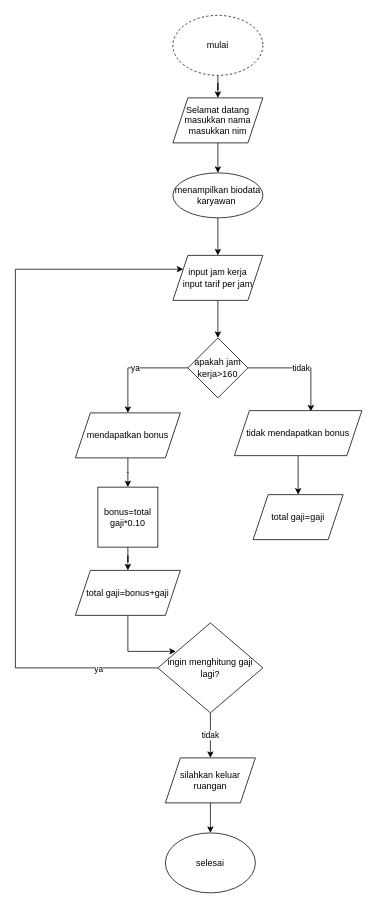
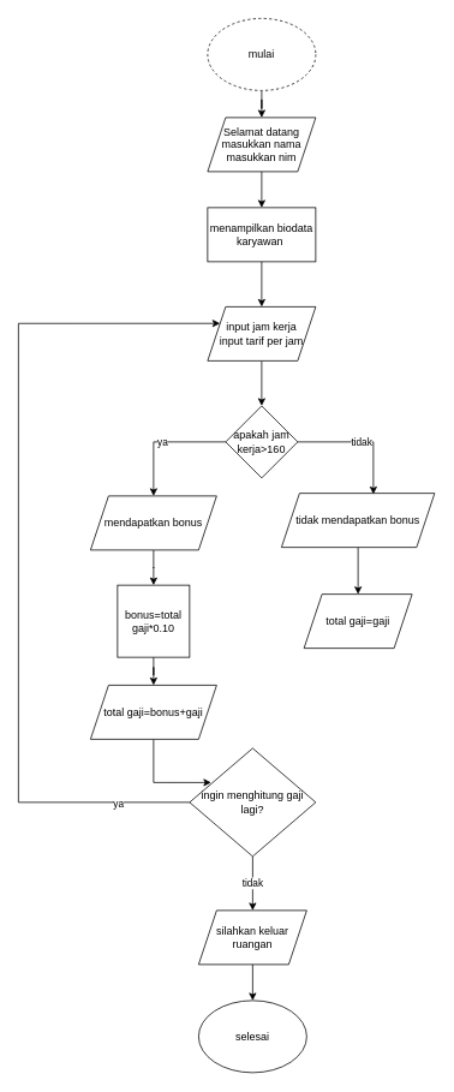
  <mxCell id="0" />
  <mxCell id="1" parent="0" />
  <mxCell id="2" value="" style="edgeStyle=orthogonalEdgeStyle;rounded=0;orthogonalLoop=1;jettySize=auto;html=1;" edge="1" parent="1" source="3" target="5"><mxGeometry relative="1" as="geometry" /></mxCell>
  <mxCell id="3" value="mulai" style="ellipse;whiteSpace=wrap;html=1;dashed=1;" vertex="1" parent="1"><mxGeometry x="230" y="20" width="120" height="80" as="geometry" /></mxCell>
  <mxCell id="4" value="" style="edgeStyle=orthogonalEdgeStyle;rounded=0;orthogonalLoop=1;jettySize=auto;html=1;" edge="1" parent="1" source="5" target="7"><mxGeometry relative="1" as="geometry" /></mxCell>
  <mxCell id="5" value="&lt;div&gt;Selamat datang&lt;/div&gt;masukkan nama&lt;div&gt;masukkan nim&lt;/div&gt;" style="shape=parallelogram;perimeter=parallelogramPerimeter;whiteSpace=wrap;html=1;fixedSize=1;" vertex="1" parent="1"><mxGeometry x="230" y="130" width="120" height="60" as="geometry" /></mxCell>
  <mxCell id="6" value="" style="edgeStyle=orthogonalEdgeStyle;rounded=0;orthogonalLoop=1;jettySize=auto;html=1;" edge="1" parent="1" source="7" target="9"><mxGeometry relative="1" as="geometry" /></mxCell>
- <mxCell id="7" value="menampilkan biodata karyawan&amp;nbsp;" style="ellipse;whiteSpace=wrap;html=1;" vertex="1" parent="1"><mxGeometry x="230" y="230" width="120" height="60" as="geometry" /></mxCell>
+ <mxCell id="7" value="menampilkan biodata karyawan&amp;nbsp;" style="rounded=0;whiteSpace=wrap;html=1;" vertex="1" parent="1"><mxGeometry x="230" y="230" width="120" height="60" as="geometry" /></mxCell>
  <mxCell id="8" value="" style="edgeStyle=orthogonalEdgeStyle;rounded=0;orthogonalLoop=1;jettySize=auto;html=1;" edge="1" parent="1" source="9" target="12"><mxGeometry relative="1" as="geometry" /></mxCell>
  <mxCell id="9" value="input jam kerja&lt;div&gt;input tarif per jam&lt;/div&gt;" style="shape=parallelogram;perimeter=parallelogramPerimeter;whiteSpace=wrap;html=1;fixedSize=1;" vertex="1" parent="1"><mxGeometry x="230" y="340" width="120" height="60" as="geometry" /></mxCell>
  <mxCell id="10" value="ya" style="edgeStyle=orthogonalEdgeStyle;rounded=0;orthogonalLoop=1;jettySize=auto;html=1;entryX=0.5;entryY=0;entryDx=0;entryDy=0;" edge="1" parent="1" source="12" target="14"><mxGeometry relative="1" as="geometry"><mxPoint x="170" y="540" as="targetPoint" /></mxGeometry></mxCell>
  <mxCell id="11" value="tidak" style="edgeStyle=orthogonalEdgeStyle;rounded=0;orthogonalLoop=1;jettySize=auto;html=1;entryX=0.6;entryY=0.017;entryDx=0;entryDy=0;entryPerimeter=0;" edge="1" parent="1" source="12" target="16"><mxGeometry relative="1" as="geometry"><mxPoint x="390" y="490" as="targetPoint" /><Array as="points"><mxPoint x="414" y="490" /></Array></mxGeometry></mxCell>
  <mxCell id="12" value="apakah jam kerja&amp;gt;160" style="rhombus;whiteSpace=wrap;html=1;" vertex="1" parent="1"><mxGeometry x="250" y="450" width="80" height="80" as="geometry" /></mxCell>
  <mxCell id="13" value="" style="edgeStyle=orthogonalEdgeStyle;rounded=0;orthogonalLoop=1;jettySize=auto;html=1;" edge="1" parent="1" source="14" target="19"><mxGeometry relative="1" as="geometry" /></mxCell>
  <mxCell id="14" value="mendapatkan bonus" style="shape=parallelogram;perimeter=parallelogramPerimeter;whiteSpace=wrap;html=1;fixedSize=1;" vertex="1" parent="1"><mxGeometry x="100" y="550" width="140" height="60" as="geometry" /></mxCell>
  <mxCell id="15" value="" style="edgeStyle=orthogonalEdgeStyle;rounded=0;orthogonalLoop=1;jettySize=auto;html=1;" edge="1" parent="1" source="16" target="17"><mxGeometry relative="1" as="geometry" /></mxCell>
  <mxCell id="16" value="tidak mendapatkan bonus" style="shape=parallelogram;perimeter=parallelogramPerimeter;whiteSpace=wrap;html=1;fixedSize=1;" vertex="1" parent="1"><mxGeometry x="312" y="547" width="170" height="60" as="geometry" /></mxCell>
  <mxCell id="17" value="total gaji=gaji" style="shape=parallelogram;perimeter=parallelogramPerimeter;whiteSpace=wrap;html=1;fixedSize=1;" vertex="1" parent="1"><mxGeometry x="337" y="659" width="120" height="60" as="geometry" /></mxCell>
  <mxCell id="18" value="" style="edgeStyle=orthogonalEdgeStyle;rounded=0;orthogonalLoop=1;jettySize=auto;html=1;" edge="1" parent="1" source="19" target="21"><mxGeometry relative="1" as="geometry" /></mxCell>
  <mxCell id="19" value="bonus=total gaji*0.10" style="whiteSpace=wrap;html=1;aspect=fixed;" vertex="1" parent="1"><mxGeometry x="130" y="649" width="80" height="80" as="geometry" /></mxCell>
  <mxCell id="20" value="" style="edgeStyle=orthogonalEdgeStyle;rounded=0;orthogonalLoop=1;jettySize=auto;html=1;entryX=0.171;entryY=0.317;entryDx=0;entryDy=0;entryPerimeter=0;" edge="1" parent="1" source="21" target="25"><mxGeometry relative="1" as="geometry"><mxPoint x="210" y="870" as="targetPoint" /><Array as="points"><mxPoint x="170" y="868" /></Array></mxGeometry></mxCell>
  <mxCell id="21" value="total gaji=bonus+gaji" style="shape=parallelogram;perimeter=parallelogramPerimeter;whiteSpace=wrap;html=1;fixedSize=1;" vertex="1" parent="1"><mxGeometry x="100" y="760" width="140" height="60" as="geometry" /></mxCell>
  <mxCell id="22" value="tidak" style="edgeStyle=orthogonalEdgeStyle;rounded=0;orthogonalLoop=1;jettySize=auto;html=1;" edge="1" parent="1" source="25" target="27"><mxGeometry relative="1" as="geometry" /></mxCell>
  <mxCell id="23" value="" style="edgeStyle=orthogonalEdgeStyle;rounded=0;orthogonalLoop=1;jettySize=auto;html=1;entryX=0;entryY=0.25;entryDx=0;entryDy=0;" edge="1" parent="1" source="25" target="9"><mxGeometry relative="1" as="geometry"><mxPoint x="100" y="890" as="targetPoint" /><Array as="points"><mxPoint x="20" y="890" /><mxPoint x="20" y="359" /></Array></mxGeometry></mxCell>
  <mxCell id="24" value="ya" style="edgeLabel;html=1;align=center;verticalAlign=middle;resizable=0;points=[];" vertex="1" connectable="0" parent="23"><mxGeometry x="-0.831" y="1" relative="1" as="geometry"><mxPoint as="offset" /></mxGeometry></mxCell>
  <mxCell id="25" value="ingin menghitung gaji lagi?" style="rhombus;whiteSpace=wrap;html=1;" vertex="1" parent="1"><mxGeometry x="210" y="830" width="140" height="120" as="geometry" /></mxCell>
  <mxCell id="26" value="" style="edgeStyle=orthogonalEdgeStyle;rounded=0;orthogonalLoop=1;jettySize=auto;html=1;" edge="1" parent="1" source="27" target="28"><mxGeometry relative="1" as="geometry" /></mxCell>
  <mxCell id="27" value="silahkan keluar ruangan" style="shape=parallelogram;perimeter=parallelogramPerimeter;whiteSpace=wrap;html=1;fixedSize=1;" vertex="1" parent="1"><mxGeometry x="220" y="1010" width="120" height="60" as="geometry" /></mxCell>
  <mxCell id="28" value="selesai" style="ellipse;whiteSpace=wrap;html=1;" vertex="1" parent="1"><mxGeometry x="220" y="1110" width="120" height="80" as="geometry" /></mxCell>
